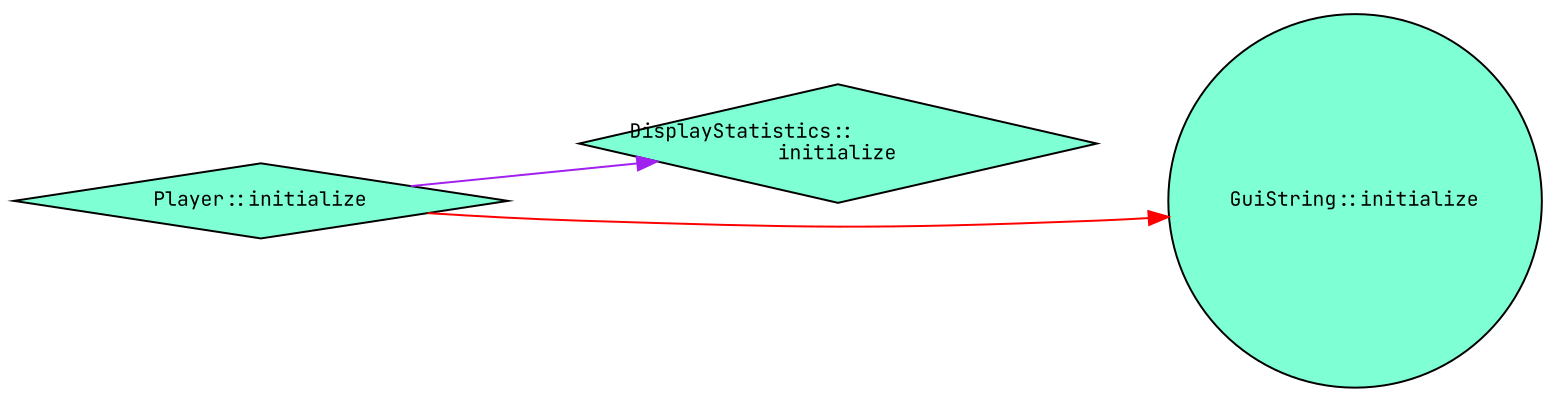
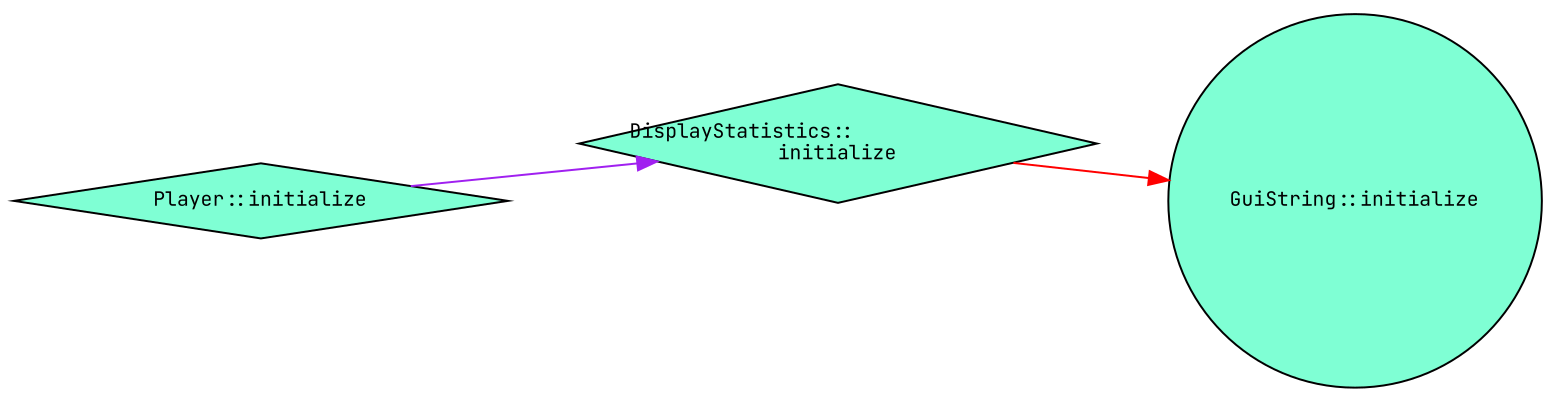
  digraph {
    fontname="JetBrains Mono"
    rankdir=RL
    node [color=black fillcolor=aquamarine fontname="JetBrains Mono" fontsize=10 shape=diamond style=filled]
    edge [dir=back fontname="JetBrains Mono" fontsize=10 labelfontname=Helvetica labelfontsize=10 style=solid]
    n1 [fontcolor=black height=0.2 label="GuiString::initialize" shape=circle width=0.4]
    n2 [height=0.2 label="DisplayStatistics::\linitialize" width=0.4]
    n3 [height=0.2 label="Player::initialize" width=0.4]
-   n1 -> n3 [color=red]
+   n1 -> n2 [color=red]
    n2 -> n3 [color=purple]
  }
